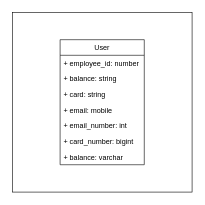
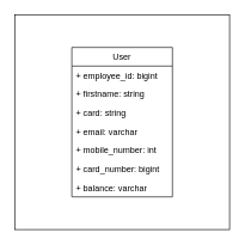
  <mxCell id="0" />
  <mxCell id="1" parent="0" />
  <mxCell id="2" value="" style="whiteSpace=wrap;html=1;aspect=fixed;" vertex="1" parent="1"><mxGeometry x="20" y="20" width="299" height="299" as="geometry" /></mxCell>
  <mxCell id="3" value="User" style="swimlane;fontStyle=0;childLayout=stackLayout;horizontal=1;startSize=26;fillColor=none;horizontalStack=0;resizeParent=1;resizeParentMax=0;resizeLast=0;collapsible=1;marginBottom=0;" vertex="1" parent="1"><mxGeometry x="99.5" y="65.5" width="140" height="208" as="geometry" /></mxCell>
- <mxCell id="4" value="+ employee_id: number" style="text;strokeColor=none;fillColor=none;align=left;verticalAlign=top;spacingLeft=4;spacingRight=4;overflow=hidden;rotatable=0;points=[[0,0.5],[1,0.5]];portConstraint=eastwest;" vertex="1" parent="3"><mxGeometry y="26" width="140" height="26" as="geometry" /></mxCell>
- <mxCell id="5" value="+ balance: string" style="text;strokeColor=none;fillColor=none;align=left;verticalAlign=top;spacingLeft=4;spacingRight=4;overflow=hidden;rotatable=0;points=[[0,0.5],[1,0.5]];portConstraint=eastwest;" vertex="1" parent="3"><mxGeometry y="52" width="140" height="26" as="geometry" /></mxCell>
+ <mxCell id="4" value="+ employee_id: bigint" style="text;strokeColor=none;fillColor=none;align=left;verticalAlign=top;spacingLeft=4;spacingRight=4;overflow=hidden;rotatable=0;points=[[0,0.5],[1,0.5]];portConstraint=eastwest;" vertex="1" parent="3"><mxGeometry y="26" width="140" height="26" as="geometry" /></mxCell>
+ <mxCell id="5" value="+ firstname: string" style="text;strokeColor=none;fillColor=none;align=left;verticalAlign=top;spacingLeft=4;spacingRight=4;overflow=hidden;rotatable=0;points=[[0,0.5],[1,0.5]];portConstraint=eastwest;" vertex="1" parent="3"><mxGeometry y="52" width="140" height="26" as="geometry" /></mxCell>
  <mxCell id="6" value="+ card: string" style="text;strokeColor=none;fillColor=none;align=left;verticalAlign=top;spacingLeft=4;spacingRight=4;overflow=hidden;rotatable=0;points=[[0,0.5],[1,0.5]];portConstraint=eastwest;" vertex="1" parent="3"><mxGeometry y="78" width="140" height="26" as="geometry" /></mxCell>
- <mxCell id="7" value="+ email: mobile" style="text;strokeColor=none;fillColor=none;align=left;verticalAlign=top;spacingLeft=4;spacingRight=4;overflow=hidden;rotatable=0;points=[[0,0.5],[1,0.5]];portConstraint=eastwest;" vertex="1" parent="3"><mxGeometry y="104" width="140" height="26" as="geometry" /></mxCell>
- <mxCell id="8" value="+ email_number: int" style="text;strokeColor=none;fillColor=none;align=left;verticalAlign=top;spacingLeft=4;spacingRight=4;overflow=hidden;rotatable=0;points=[[0,0.5],[1,0.5]];portConstraint=eastwest;" vertex="1" parent="3"><mxGeometry y="130" width="140" height="26" as="geometry" /></mxCell>
+ <mxCell id="7" value="+ email: varchar" style="text;strokeColor=none;fillColor=none;align=left;verticalAlign=top;spacingLeft=4;spacingRight=4;overflow=hidden;rotatable=0;points=[[0,0.5],[1,0.5]];portConstraint=eastwest;" vertex="1" parent="3"><mxGeometry y="104" width="140" height="26" as="geometry" /></mxCell>
+ <mxCell id="8" value="+ mobile_number: int" style="text;strokeColor=none;fillColor=none;align=left;verticalAlign=top;spacingLeft=4;spacingRight=4;overflow=hidden;rotatable=0;points=[[0,0.5],[1,0.5]];portConstraint=eastwest;" vertex="1" parent="3"><mxGeometry y="130" width="140" height="26" as="geometry" /></mxCell>
  <mxCell id="9" value="+ card_number: bigint" style="text;strokeColor=none;fillColor=none;align=left;verticalAlign=top;spacingLeft=4;spacingRight=4;overflow=hidden;rotatable=0;points=[[0,0.5],[1,0.5]];portConstraint=eastwest;" vertex="1" parent="3"><mxGeometry y="156" width="140" height="26" as="geometry" /></mxCell>
  <mxCell id="10" value="+ balance: varchar" style="text;strokeColor=none;fillColor=none;align=left;verticalAlign=top;spacingLeft=4;spacingRight=4;overflow=hidden;rotatable=0;points=[[0,0.5],[1,0.5]];portConstraint=eastwest;" vertex="1" parent="3"><mxGeometry y="182" width="140" height="26" as="geometry" /></mxCell>
